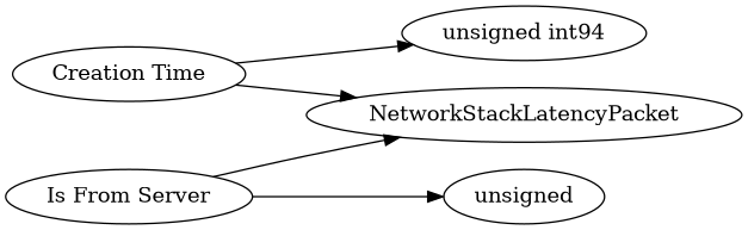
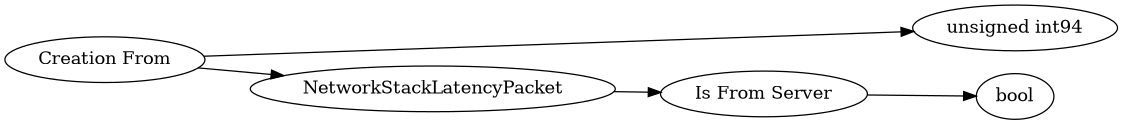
  digraph {
    rankdir=LR
    n1 [label="unsigned int94"]
-   n2 [label=unsigned]
+   n2 [label=bool]
    n3 [label=NetworkStackLatencyPacket]
    n4 [label="Is From Server"]
-   n5 [label="Creation Time"]
+   n5 [label="Creation From"]
    subgraph sub_1 {
      rank=max
      n1
      n2
    }
-   n4 -> n3
+   n3 -> n4
    n4 -> n2
    n5 -> n1
    n5 -> n3
  }
